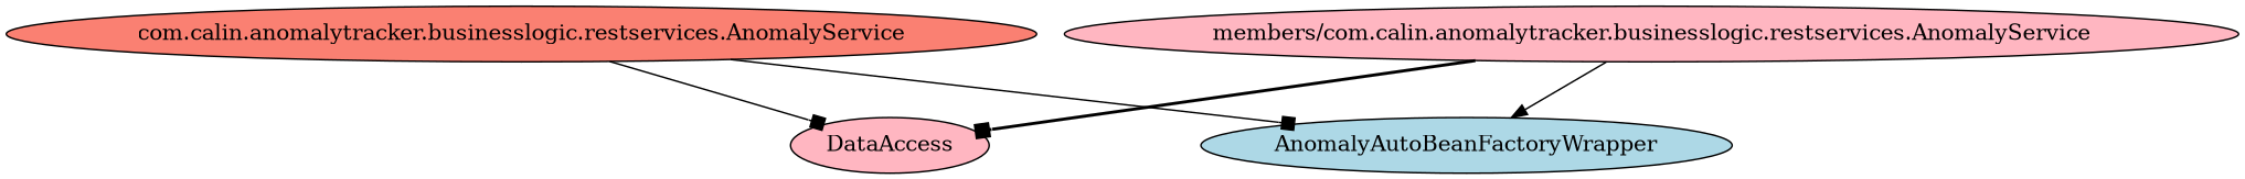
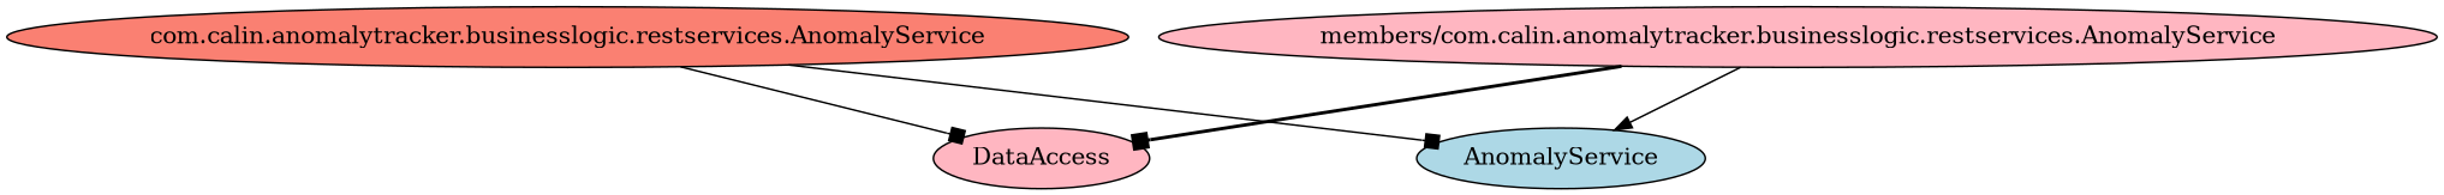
  digraph {
    concentrate=true
    node [style=filled fillcolor=lightpink]
    edge [style=solid arrowhead=box]
    n1 [label="com.calin.anomalytracker.businesslogic.restservices.AnomalyService" fillcolor=salmon]
    DataAccess
-   AnomalyAutoBeanFactoryWrapper [fillcolor=lightblue]
+   AnomalyAutoBeanFactoryWrapper [fillcolor=lightblue label=AnomalyService]
    n4 [label="members/com.calin.anomalytracker.businesslogic.restservices.AnomalyService"]
    n1 -> DataAccess
    n1 -> AnomalyAutoBeanFactoryWrapper
    n4 -> DataAccess [style=bold]
    n4 -> AnomalyAutoBeanFactoryWrapper [arrowhead=normal]
  }
